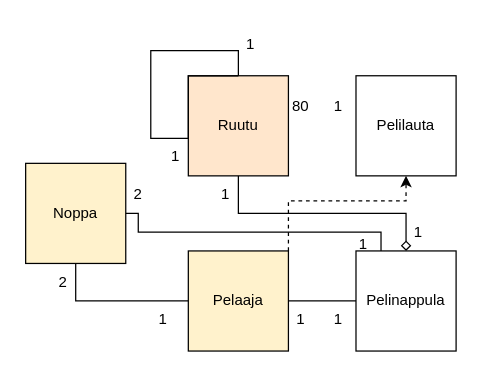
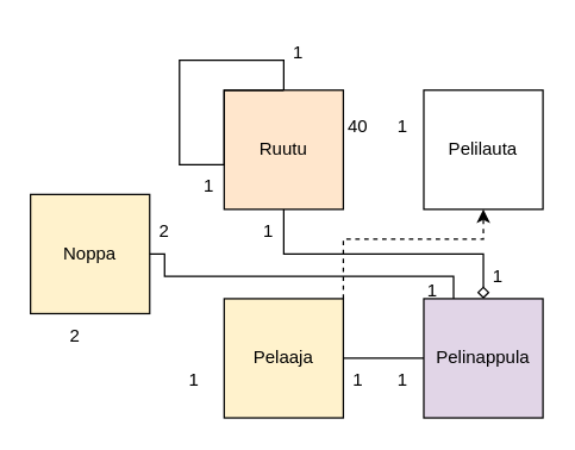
  <mxCell id="0" />
  <mxCell id="1" parent="0" />
  <mxCell id="2" style="edgeStyle=orthogonalEdgeStyle;rounded=0;orthogonalLoop=1;jettySize=auto;html=1;entryX=0;entryY=1;entryDx=0;entryDy=0;fontSize=17;endArrow=none;endFill=0;exitX=1;exitY=0.5;exitDx=0;exitDy=0;" edge="1" parent="1" source="3" target="18"><mxGeometry relative="1" as="geometry"><Array as="points"><mxPoint x="110" y="170" /><mxPoint x="110" y="185" /><mxPoint x="304" y="185" /></Array></mxGeometry></mxCell>
  <mxCell id="3" value="Noppa" style="whiteSpace=wrap;html=1;aspect=fixed;fillColor=#fff2cc;" vertex="1" parent="1"><mxGeometry x="20" y="130" width="80" height="80" as="geometry" /></mxCell>
- <mxCell id="4" style="edgeStyle=orthogonalEdgeStyle;rounded=0;orthogonalLoop=1;jettySize=auto;html=1;exitX=0;exitY=0.5;exitDx=0;exitDy=0;entryX=0.5;entryY=1;entryDx=0;entryDy=0;endArrow=none;endFill=0;" edge="1" parent="1" source="7" target="3"><mxGeometry relative="1" as="geometry" /></mxCell>
  <mxCell id="5" style="edgeStyle=orthogonalEdgeStyle;rounded=0;orthogonalLoop=1;jettySize=auto;html=1;exitX=1;exitY=0.5;exitDx=0;exitDy=0;entryX=0;entryY=0.5;entryDx=0;entryDy=0;fontSize=17;endArrow=none;endFill=0;" edge="1" parent="1" source="7" target="11"><mxGeometry relative="1" as="geometry" /></mxCell>
  <mxCell id="6" style="edgeStyle=orthogonalEdgeStyle;rounded=0;orthogonalLoop=1;jettySize=auto;html=1;exitX=1;exitY=0;exitDx=0;exitDy=0;entryX=0.5;entryY=1;entryDx=0;entryDy=0;fontSize=17;endArrow=classic;endFill=1;dashed=1;" edge="1" parent="1" source="7" target="8"><mxGeometry relative="1" as="geometry"><Array as="points"><mxPoint x="230" y="160" /><mxPoint x="324" y="160" /></Array></mxGeometry></mxCell>
  <mxCell id="7" value="Pelaaja" style="whiteSpace=wrap;html=1;aspect=fixed;fillColor=#fff2cc;" vertex="1" parent="1"><mxGeometry x="150" y="200" width="80" height="80" as="geometry" /></mxCell>
  <mxCell id="8" value="Pelilauta" style="whiteSpace=wrap;html=1;aspect=fixed;" vertex="1" parent="1"><mxGeometry x="284" y="60" width="80" height="80" as="geometry" /></mxCell>
  <mxCell id="9" style="edgeStyle=orthogonalEdgeStyle;rounded=0;orthogonalLoop=1;jettySize=auto;html=1;entryX=0.5;entryY=0;entryDx=0;entryDy=0;fontSize=17;endArrow=diamond;endFill=0;" edge="1" parent="1" source="10" target="11"><mxGeometry relative="1" as="geometry"><Array as="points"><mxPoint x="190" y="170" /><mxPoint x="324" y="170" /></Array></mxGeometry></mxCell>
  <mxCell id="10" value="Ruutu" style="whiteSpace=wrap;html=1;aspect=fixed;fillColor=#ffe6cc;" vertex="1" parent="1"><mxGeometry x="150" y="60" width="80" height="80" as="geometry" /></mxCell>
- <mxCell id="11" value="Pelinappula" style="whiteSpace=wrap;html=1;aspect=fixed;" vertex="1" parent="1"><mxGeometry x="284" y="200" width="80" height="80" as="geometry" /></mxCell>
+ <mxCell id="11" value="Pelinappula" style="whiteSpace=wrap;html=1;aspect=fixed;fillColor=#e1d5e7;" vertex="1" parent="1"><mxGeometry x="284" y="200" width="80" height="80" as="geometry" /></mxCell>
  <mxCell id="12" value="2" style="text;html=1;strokeColor=none;fillColor=none;align=center;verticalAlign=middle;whiteSpace=wrap;rounded=0;" vertex="1" parent="1"><mxGeometry x="20" y="210" width="60" height="30" as="geometry" /></mxCell>
  <mxCell id="13" value="&lt;font style=&quot;font-size: 12px;&quot;&gt;1&lt;/font&gt;" style="text;html=1;strokeColor=none;fillColor=none;align=center;verticalAlign=middle;whiteSpace=wrap;rounded=0;" vertex="1" parent="1"><mxGeometry x="100" y="240" width="60" height="30" as="geometry" /></mxCell>
  <mxCell id="14" value="1" style="text;html=1;strokeColor=none;fillColor=none;align=center;verticalAlign=middle;whiteSpace=wrap;rounded=0;" vertex="1" parent="1"><mxGeometry x="240" y="240" width="60" height="30" as="geometry" /></mxCell>
  <mxCell id="15" value="&lt;font style=&quot;font-size: 12px;&quot;&gt;1&lt;/font&gt;" style="text;html=1;strokeColor=none;fillColor=none;align=center;verticalAlign=middle;whiteSpace=wrap;rounded=0;" vertex="1" parent="1"><mxGeometry x="210" y="240" width="60" height="30" as="geometry" /></mxCell>
  <mxCell id="16" value="1" style="text;html=1;strokeColor=none;fillColor=none;align=center;verticalAlign=middle;whiteSpace=wrap;rounded=0;" vertex="1" parent="1"><mxGeometry x="240" y="70" width="60" height="30" as="geometry" /></mxCell>
- <mxCell id="17" value="80" style="text;html=1;strokeColor=none;fillColor=none;align=center;verticalAlign=middle;whiteSpace=wrap;rounded=0;" vertex="1" parent="1"><mxGeometry x="210" y="70" width="60" height="30" as="geometry" /></mxCell>
+ <mxCell id="17" value="40" style="text;html=1;strokeColor=none;fillColor=none;align=center;verticalAlign=middle;whiteSpace=wrap;rounded=0;" vertex="1" parent="1"><mxGeometry x="210" y="70" width="60" height="30" as="geometry" /></mxCell>
  <mxCell id="18" value="1" style="text;html=1;strokeColor=none;fillColor=none;align=center;verticalAlign=middle;whiteSpace=wrap;rounded=0;" vertex="1" parent="1"><mxGeometry x="304" y="170" width="60" height="30" as="geometry" /></mxCell>
  <mxCell id="19" value="1" style="text;html=1;strokeColor=none;fillColor=none;align=center;verticalAlign=middle;whiteSpace=wrap;rounded=0;" vertex="1" parent="1"><mxGeometry x="150" y="140" width="60" height="30" as="geometry" /></mxCell>
  <mxCell id="20" value="2" style="text;html=1;strokeColor=none;fillColor=none;align=center;verticalAlign=middle;whiteSpace=wrap;rounded=0;" vertex="1" parent="1"><mxGeometry x="80" y="140" width="60" height="30" as="geometry" /></mxCell>
  <mxCell id="21" value="1" style="text;html=1;strokeColor=none;fillColor=none;align=center;verticalAlign=middle;whiteSpace=wrap;rounded=0;" vertex="1" parent="1"><mxGeometry x="260" y="180" width="60" height="30" as="geometry" /></mxCell>
  <mxCell id="22" style="edgeStyle=orthogonalEdgeStyle;rounded=0;orthogonalLoop=1;jettySize=auto;html=1;entryX=0.5;entryY=0;entryDx=0;entryDy=0;fontSize=17;endArrow=none;endFill=0;" edge="1" parent="1" source="10" target="10"><mxGeometry relative="1" as="geometry"><Array as="points"><mxPoint x="190" y="40" /><mxPoint x="120" y="40" /><mxPoint x="120" y="110" /><mxPoint x="150" y="110" /><mxPoint x="150" y="60" /></Array></mxGeometry></mxCell>
  <mxCell id="23" value="1" style="text;html=1;strokeColor=none;fillColor=none;align=center;verticalAlign=middle;whiteSpace=wrap;rounded=0;" vertex="1" parent="1"><mxGeometry x="110" y="110" width="60" height="30" as="geometry" /></mxCell>
  <mxCell id="24" value="1" style="text;html=1;strokeColor=none;fillColor=none;align=center;verticalAlign=middle;whiteSpace=wrap;rounded=0;" vertex="1" parent="1"><mxGeometry x="170" y="20" width="60" height="30" as="geometry" /></mxCell>
